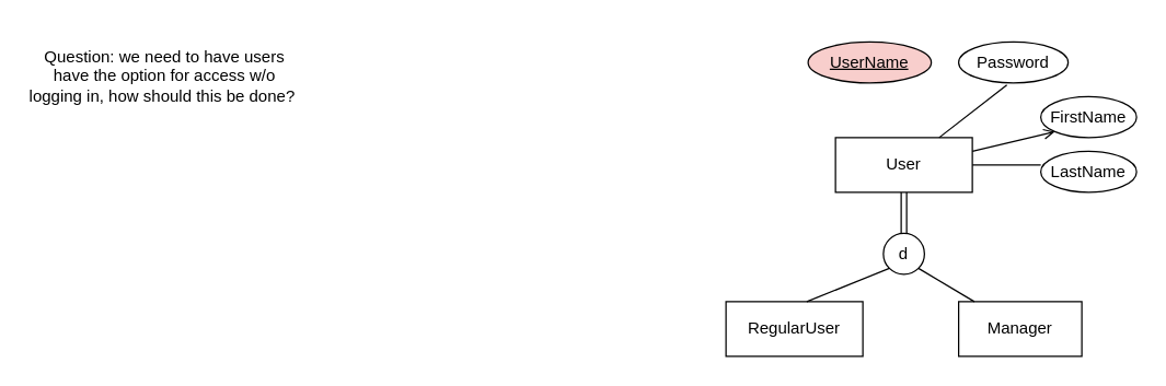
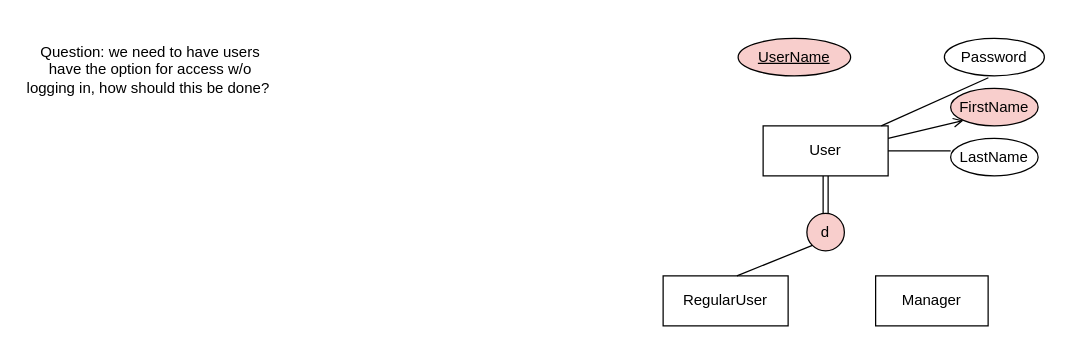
  <mxCell id="0" />
  <mxCell id="1" parent="0" />
  <mxCell id="2" value="User" style="whiteSpace=wrap;html=1;align=center;" vertex="1" parent="1"><mxGeometry x="610" y="100" width="100" height="40" as="geometry" /></mxCell>
  <mxCell id="3" value="UserName" style="ellipse;whiteSpace=wrap;html=1;align=center;fontStyle=4;fillColor=#f8cecc;" vertex="1" parent="1"><mxGeometry x="590" y="30" width="90" height="30" as="geometry" /></mxCell>
- <mxCell id="4" value="Password" style="ellipse;whiteSpace=wrap;html=1;align=center;" vertex="1" parent="1"><mxGeometry x="700" y="30" width="80" height="30" as="geometry" /></mxCell>
+ <mxCell id="4" value="Password" style="ellipse;whiteSpace=wrap;html=1;align=center;" vertex="1" parent="1"><mxGeometry x="755" y="30" width="80" height="30" as="geometry" /></mxCell>
  <mxCell id="5" value="" style="endArrow=none;html=1;rounded=0;entryX=0.44;entryY=1.05;entryDx=0;entryDy=0;entryPerimeter=0;" edge="1" parent="1" source="2" target="4"><mxGeometry relative="1" as="geometry"><mxPoint x="360" y="200" as="sourcePoint" /><mxPoint x="520" y="200" as="targetPoint" /></mxGeometry></mxCell>
- <mxCell id="6" value="FirstName" style="ellipse;whiteSpace=wrap;html=1;align=center;" vertex="1" parent="1"><mxGeometry x="760" y="70" width="70" height="30" as="geometry" /></mxCell>
+ <mxCell id="6" value="FirstName" style="ellipse;whiteSpace=wrap;html=1;align=center;fillColor=#f8cecc;" vertex="1" parent="1"><mxGeometry x="760" y="70" width="70" height="30" as="geometry" /></mxCell>
  <mxCell id="7" value="" style="endArrow=none;html=1;rounded=0;entryX=0;entryY=0.5;entryDx=0;entryDy=0;exitX=1;exitY=0.5;exitDx=0;exitDy=0;" edge="1" parent="1" source="2"><mxGeometry relative="1" as="geometry"><mxPoint x="360" y="300" as="sourcePoint" /><mxPoint x="760" y="120" as="targetPoint" /></mxGeometry></mxCell>
  <mxCell id="8" value="" style="endArrow=open;html=1;rounded=0;entryX=0;entryY=1;entryDx=0;entryDy=0;exitX=1;exitY=0.25;exitDx=0;exitDy=0;" edge="1" parent="1" source="2" target="6"><mxGeometry relative="1" as="geometry"><mxPoint x="350" y="340" as="sourcePoint" /><mxPoint x="510" y="340" as="targetPoint" /></mxGeometry></mxCell>
  <mxCell id="9" value="LastName" style="ellipse;whiteSpace=wrap;html=1;align=center;" vertex="1" parent="1"><mxGeometry x="760" y="110" width="70" height="30" as="geometry" /></mxCell>
  <mxCell id="10" value="Question: we need to have users have the option for access w/o logging in, how should this be done?&amp;nbsp;" style="text;html=1;strokeColor=none;fillColor=none;align=center;verticalAlign=middle;whiteSpace=wrap;rounded=0;" vertex="1" parent="1"><mxGeometry y="20" width="200" height="70" as="geometry" x="20" /></mxCell>
  <mxCell id="11" value="" style="shape=link;html=1;exitX=0.5;exitY=1;exitDx=0;exitDy=0;startArrow=none;" edge="1" parent="1" source="14"><mxGeometry width="100" relative="1" as="geometry"><mxPoint x="390" y="280" as="sourcePoint" /><mxPoint x="660" y="190" as="targetPoint" /></mxGeometry></mxCell>
  <mxCell id="12" value="RegularUser" style="whiteSpace=wrap;html=1;align=center;" vertex="1" parent="1"><mxGeometry x="530" y="220" width="100" height="40" as="geometry" /></mxCell>
  <mxCell id="13" value="Manager" style="whiteSpace=wrap;html=1;align=center;" vertex="1" parent="1"><mxGeometry x="700" y="220" width="90" height="40" as="geometry" /></mxCell>
- <mxCell id="14" value="d" style="ellipse;whiteSpace=wrap;html=1;aspect=fixed;" vertex="1" parent="1"><mxGeometry x="645" y="170" width="30" height="30" as="geometry" /></mxCell>
+ <mxCell id="14" value="d" style="ellipse;whiteSpace=wrap;html=1;aspect=fixed;fillColor=#f8cecc;" vertex="1" parent="1"><mxGeometry x="645" y="170" width="30" height="30" as="geometry" /></mxCell>
  <mxCell id="15" value="" style="shape=link;html=1;exitX=0.5;exitY=1;exitDx=0;exitDy=0;endArrow=none;" edge="1" parent="1" source="2" target="14"><mxGeometry width="100" relative="1" as="geometry"><mxPoint x="660" y="140" as="sourcePoint" /><mxPoint x="660" y="190" as="targetPoint" /></mxGeometry></mxCell>
  <mxCell id="16" value="" style="endArrow=none;html=1;rounded=0;entryX=0;entryY=1;entryDx=0;entryDy=0;" edge="1" parent="1" target="14"><mxGeometry relative="1" as="geometry"><mxPoint x="589" y="220" as="sourcePoint" /><mxPoint x="520" y="120" as="targetPoint" /></mxGeometry></mxCell>
- <mxCell id="17" value="" style="endArrow=none;html=1;rounded=0;entryX=1;entryY=1;entryDx=0;entryDy=0;" edge="1" parent="1" source="13" target="14"><mxGeometry relative="1" as="geometry"><mxPoint x="360" y="120" as="sourcePoint" /><mxPoint x="520" y="120" as="targetPoint" /></mxGeometry></mxCell>
